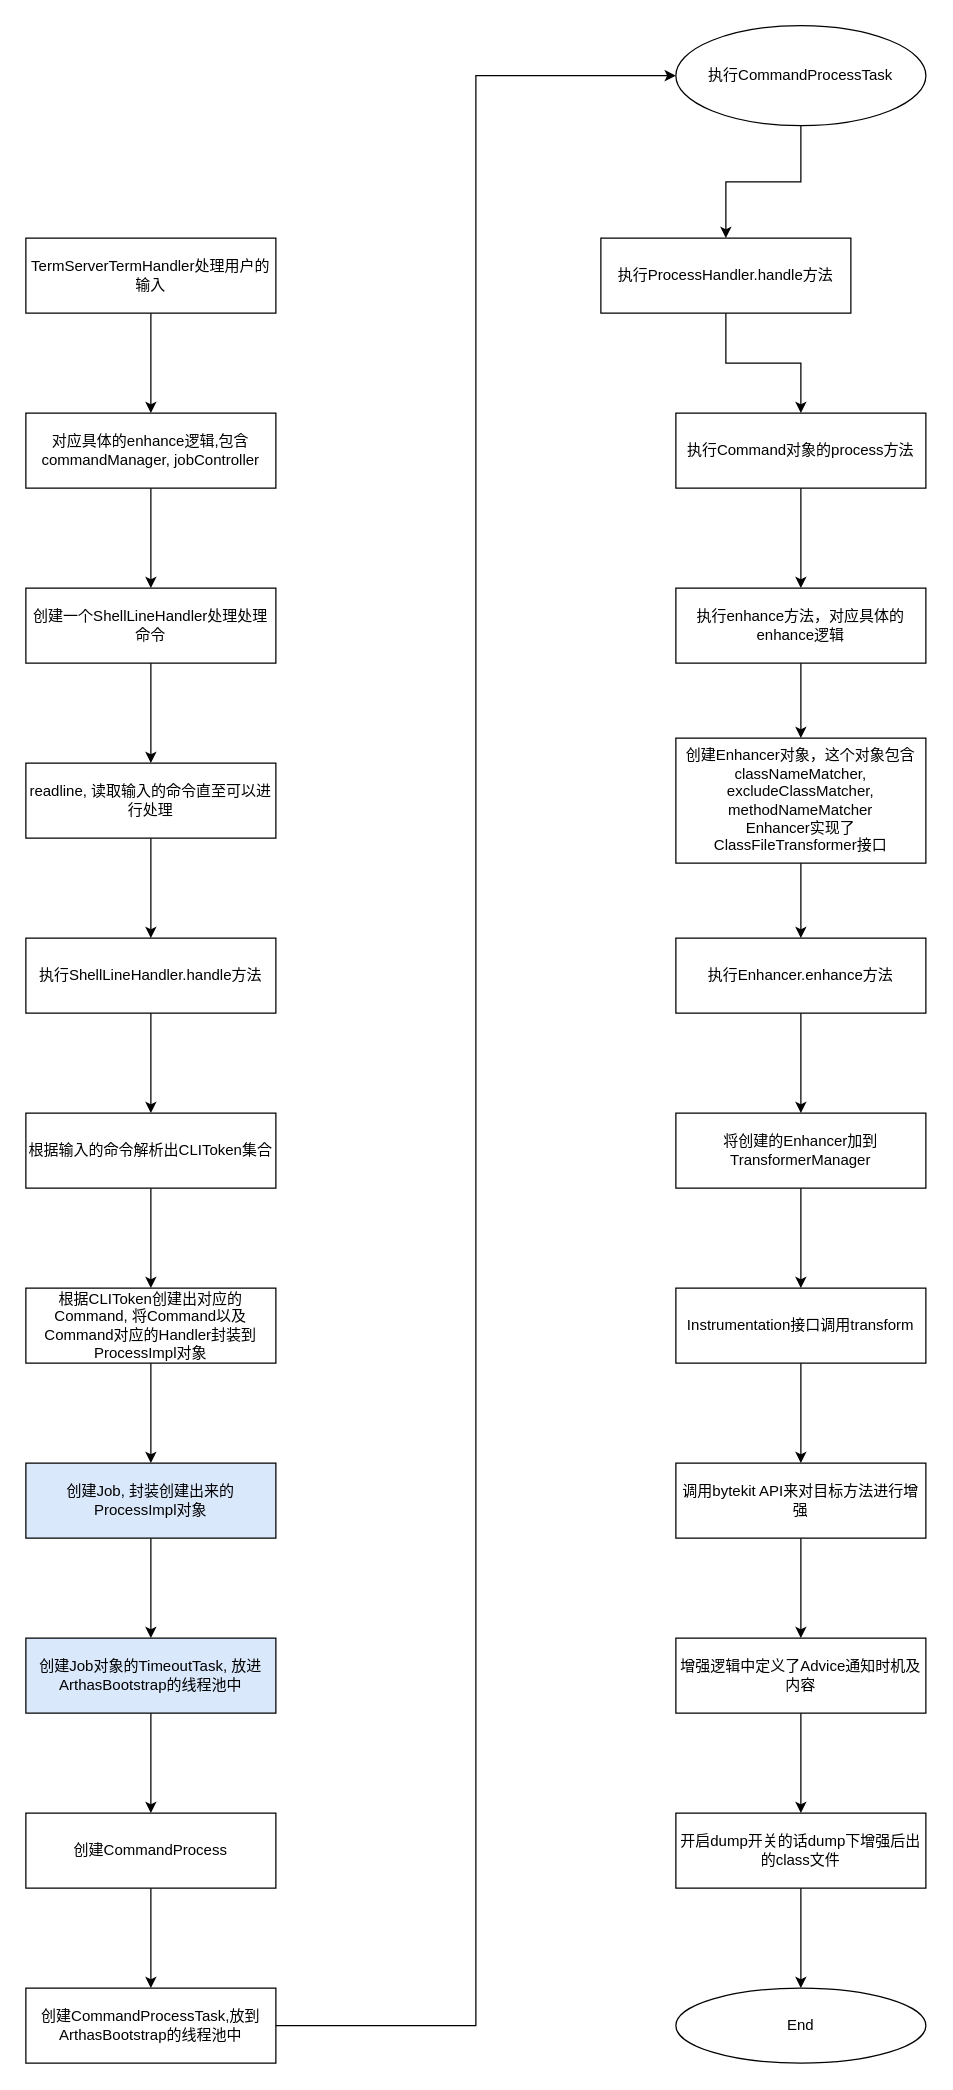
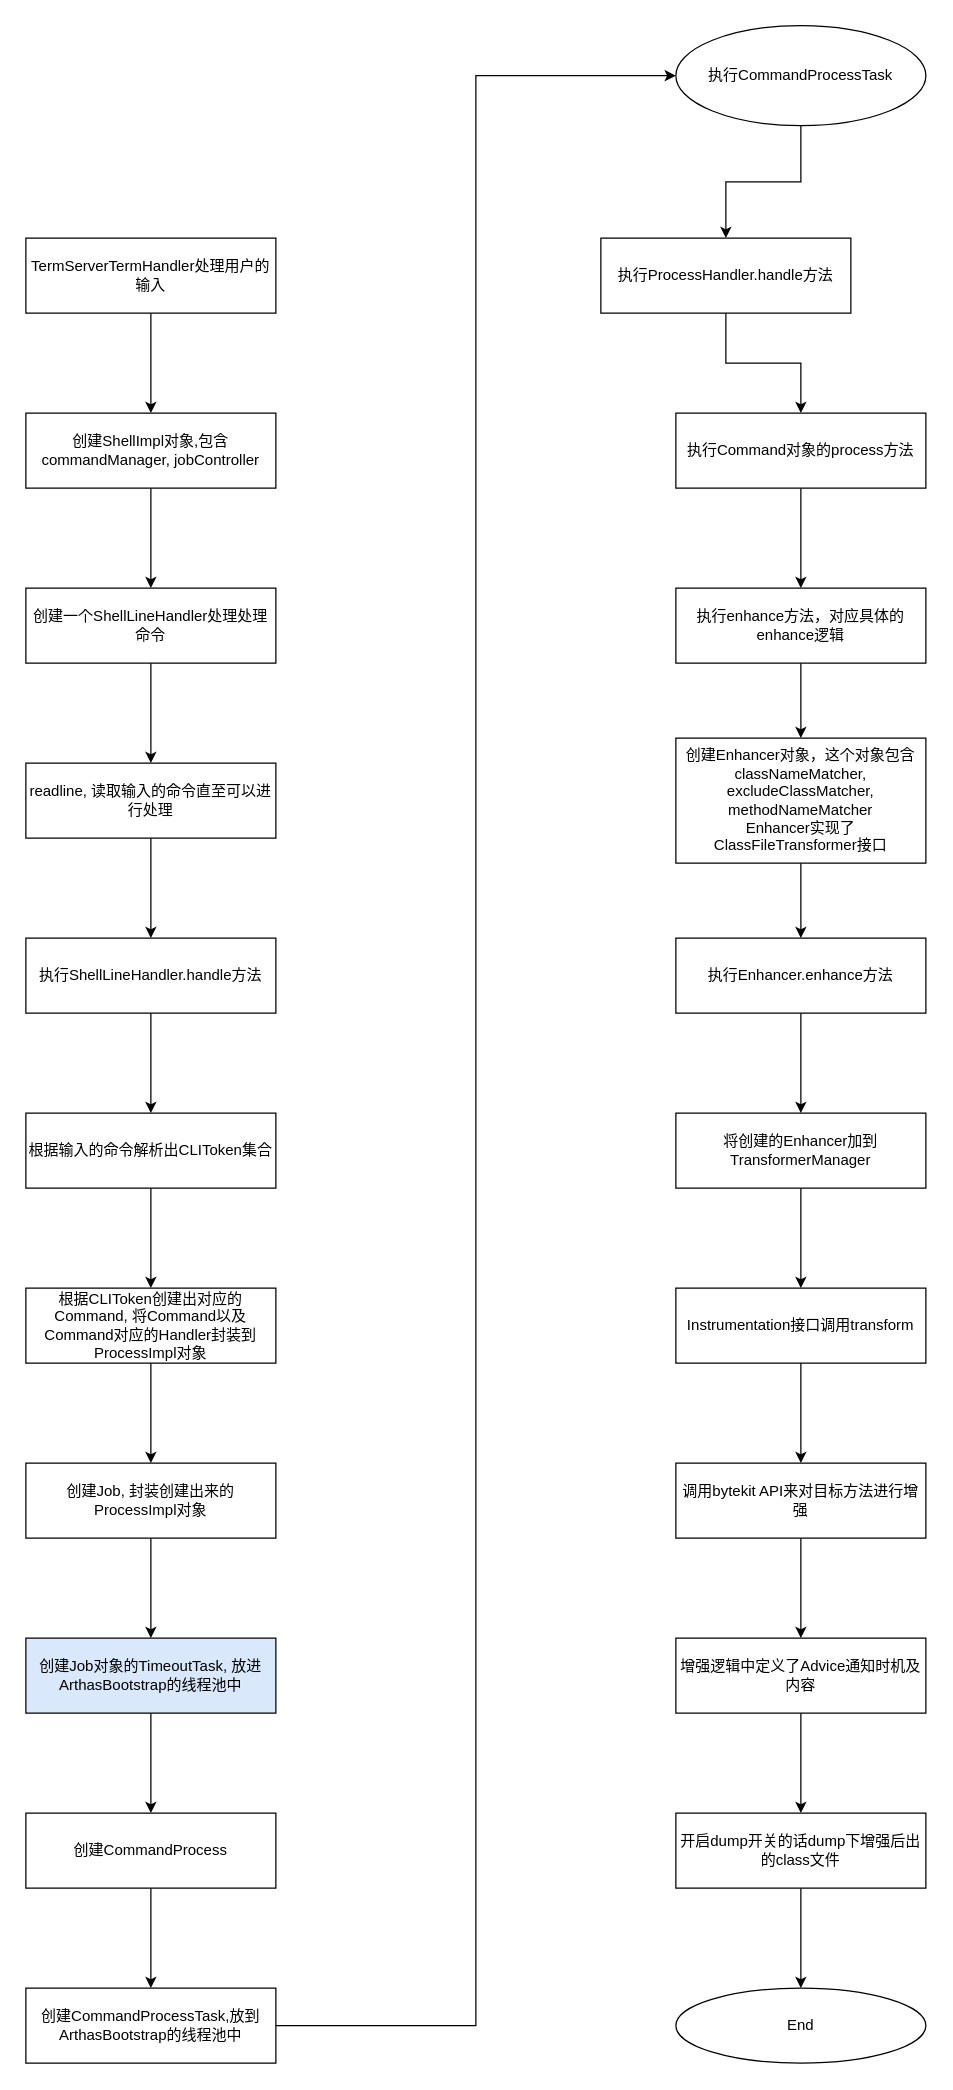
  <mxCell id="0" />
  <mxCell id="1" parent="0" />
  <mxCell id="2" value="" style="edgeStyle=orthogonalEdgeStyle;rounded=0;orthogonalLoop=1;jettySize=auto;html=1;" edge="1" parent="1" source="3" target="5"><mxGeometry relative="1" as="geometry" /></mxCell>
  <mxCell id="3" value="TermServerTermHandler处理用户的输入" style="whiteSpace=wrap;html=1;" vertex="1" parent="1"><mxGeometry x="20" y="190" width="200" height="60" as="geometry" /></mxCell>
  <mxCell id="4" value="" style="edgeStyle=orthogonalEdgeStyle;rounded=0;orthogonalLoop=1;jettySize=auto;html=1;" edge="1" parent="1" source="5" target="7"><mxGeometry relative="1" as="geometry" /></mxCell>
- <mxCell id="5" value="对应具体的enhance逻辑,包含commandManager, jobController" style="whiteSpace=wrap;html=1;" vertex="1" parent="1"><mxGeometry x="20" y="330" width="200" height="60" as="geometry" /></mxCell>
+ <mxCell id="5" value="创建ShellImpl对象,包含commandManager, jobController" style="whiteSpace=wrap;html=1;" vertex="1" parent="1"><mxGeometry x="20" y="330" width="200" height="60" as="geometry" /></mxCell>
  <mxCell id="6" value="" style="edgeStyle=orthogonalEdgeStyle;rounded=0;orthogonalLoop=1;jettySize=auto;html=1;" edge="1" parent="1" source="7" target="9"><mxGeometry relative="1" as="geometry" /></mxCell>
  <mxCell id="7" value="创建一个ShellLineHandler处理处理命令" style="whiteSpace=wrap;html=1;" vertex="1" parent="1"><mxGeometry x="20" y="470" width="200" height="60" as="geometry" /></mxCell>
  <mxCell id="8" value="" style="edgeStyle=orthogonalEdgeStyle;rounded=0;orthogonalLoop=1;jettySize=auto;html=1;" edge="1" parent="1" source="9" target="11"><mxGeometry relative="1" as="geometry" /></mxCell>
  <mxCell id="9" value="readline, 读取输入的命令直至可以进行处理" style="whiteSpace=wrap;html=1;" vertex="1" parent="1"><mxGeometry x="20" y="610" width="200" height="60" as="geometry" /></mxCell>
  <mxCell id="10" value="" style="edgeStyle=orthogonalEdgeStyle;rounded=0;orthogonalLoop=1;jettySize=auto;html=1;" edge="1" parent="1" source="11" target="13"><mxGeometry relative="1" as="geometry" /></mxCell>
  <mxCell id="11" value="执行ShellLineHandler.handle方法" style="whiteSpace=wrap;html=1;" vertex="1" parent="1"><mxGeometry x="20" y="750" width="200" height="60" as="geometry" /></mxCell>
  <mxCell id="12" value="" style="edgeStyle=orthogonalEdgeStyle;rounded=0;orthogonalLoop=1;jettySize=auto;html=1;" edge="1" parent="1" source="13" target="15"><mxGeometry relative="1" as="geometry" /></mxCell>
  <mxCell id="13" value="根据输入的命令解析出CLIToken集合" style="whiteSpace=wrap;html=1;" vertex="1" parent="1"><mxGeometry x="20" y="890" width="200" height="60" as="geometry" /></mxCell>
  <mxCell id="14" value="" style="edgeStyle=orthogonalEdgeStyle;rounded=0;orthogonalLoop=1;jettySize=auto;html=1;" edge="1" parent="1" source="15" target="17"><mxGeometry relative="1" as="geometry" /></mxCell>
  <mxCell id="15" value="根据CLIToken创建出对应的Command, 将Command以及Command对应的Handler封装到ProcessImpl对象" style="whiteSpace=wrap;html=1;" vertex="1" parent="1"><mxGeometry x="20" y="1030" width="200" height="60" as="geometry" /></mxCell>
  <mxCell id="16" value="" style="edgeStyle=orthogonalEdgeStyle;rounded=0;orthogonalLoop=1;jettySize=auto;html=1;" edge="1" parent="1" source="17" target="19"><mxGeometry relative="1" as="geometry" /></mxCell>
- <mxCell id="17" value="创建Job, 封装创建出来的ProcessImpl对象" style="whiteSpace=wrap;html=1;fillColor=#dae8fc;" vertex="1" parent="1"><mxGeometry x="20" y="1170" width="200" height="60" as="geometry" /></mxCell>
+ <mxCell id="17" value="创建Job, 封装创建出来的ProcessImpl对象" style="whiteSpace=wrap;html=1;" vertex="1" parent="1"><mxGeometry x="20" y="1170" width="200" height="60" as="geometry" /></mxCell>
  <mxCell id="18" value="" style="edgeStyle=orthogonalEdgeStyle;rounded=0;orthogonalLoop=1;jettySize=auto;html=1;" edge="1" parent="1" source="19" target="21"><mxGeometry relative="1" as="geometry" /></mxCell>
  <mxCell id="19" value="创建Job对象的TimeoutTask, 放进ArthasBootstrap的线程池中" style="whiteSpace=wrap;html=1;fillColor=#dae8fc;" vertex="1" parent="1"><mxGeometry x="20" y="1310" width="200" height="60" as="geometry" /></mxCell>
  <mxCell id="20" value="" style="edgeStyle=orthogonalEdgeStyle;rounded=0;orthogonalLoop=1;jettySize=auto;html=1;" edge="1" parent="1" source="21" target="22"><mxGeometry relative="1" as="geometry" /></mxCell>
  <mxCell id="21" value="创建CommandProcess" style="whiteSpace=wrap;html=1;" vertex="1" parent="1"><mxGeometry x="20" y="1450" width="200" height="60" as="geometry" /></mxCell>
  <mxCell id="22" value="创建CommandProcessTask,放到ArthasBootstrap的线程池中" style="whiteSpace=wrap;html=1;" vertex="1" parent="1"><mxGeometry x="20" y="1590" width="200" height="60" as="geometry" /></mxCell>
  <mxCell id="23" value="" style="edgeStyle=orthogonalEdgeStyle;rounded=0;orthogonalLoop=1;jettySize=auto;html=1;" edge="1" parent="1" source="24" target="26"><mxGeometry relative="1" as="geometry" /></mxCell>
  <mxCell id="24" value="执行CommandProcessTask" style="ellipse;whiteSpace=wrap;html=1;" vertex="1" parent="1"><mxGeometry x="540" width="200" height="80" as="geometry" y="20" /></mxCell>
  <mxCell id="25" value="" style="edgeStyle=orthogonalEdgeStyle;rounded=0;orthogonalLoop=1;jettySize=auto;html=1;" edge="1" parent="1" source="26" target="28"><mxGeometry relative="1" as="geometry" /></mxCell>
  <mxCell id="26" value="执行ProcessHandler.handle方法" style="whiteSpace=wrap;html=1;" vertex="1" parent="1"><mxGeometry x="480" y="190" width="200" height="60" as="geometry" /></mxCell>
  <mxCell id="27" value="" style="edgeStyle=orthogonalEdgeStyle;rounded=0;orthogonalLoop=1;jettySize=auto;html=1;" edge="1" parent="1" source="28" target="30"><mxGeometry relative="1" as="geometry" /></mxCell>
  <mxCell id="28" value="执行Command对象的process方法" style="whiteSpace=wrap;html=1;" vertex="1" parent="1"><mxGeometry x="540" y="330" width="200" height="60" as="geometry" /></mxCell>
  <mxCell id="29" value="" style="edgeStyle=orthogonalEdgeStyle;rounded=0;orthogonalLoop=1;jettySize=auto;html=1;" edge="1" parent="1" source="30" target="32"><mxGeometry relative="1" as="geometry" /></mxCell>
  <mxCell id="30" value="执行enhance方法，对应具体的enhance逻辑" style="whiteSpace=wrap;html=1;" vertex="1" parent="1"><mxGeometry x="540" y="470" width="200" height="60" as="geometry" /></mxCell>
  <mxCell id="31" value="" style="edgeStyle=orthogonalEdgeStyle;rounded=0;orthogonalLoop=1;jettySize=auto;html=1;" edge="1" parent="1" source="32" target="34"><mxGeometry relative="1" as="geometry" /></mxCell>
  <mxCell id="32" value="创建Enhancer对象，这个对象包含classNameMatcher,&lt;br&gt;excludeClassMatcher,&lt;br&gt;methodNameMatcher&lt;br&gt;Enhancer实现了&lt;br&gt;ClassFileTransformer接口" style="whiteSpace=wrap;html=1;" vertex="1" parent="1"><mxGeometry x="540" y="590" width="200" height="100" as="geometry" /></mxCell>
  <mxCell id="33" value="" style="edgeStyle=orthogonalEdgeStyle;rounded=0;orthogonalLoop=1;jettySize=auto;html=1;" edge="1" parent="1" source="34" target="36"><mxGeometry relative="1" as="geometry" /></mxCell>
  <mxCell id="34" value="执行Enhancer.enhance方法" style="whiteSpace=wrap;html=1;" vertex="1" parent="1"><mxGeometry x="540" y="750" width="200" height="60" as="geometry" /></mxCell>
  <mxCell id="35" value="" style="edgeStyle=orthogonalEdgeStyle;rounded=0;orthogonalLoop=1;jettySize=auto;html=1;" edge="1" parent="1" source="36" target="38"><mxGeometry relative="1" as="geometry" /></mxCell>
  <mxCell id="36" value="将创建的Enhancer加到TransformerManager" style="whiteSpace=wrap;html=1;" vertex="1" parent="1"><mxGeometry x="540" y="890" width="200" height="60" as="geometry" /></mxCell>
  <mxCell id="37" value="" style="edgeStyle=orthogonalEdgeStyle;rounded=0;orthogonalLoop=1;jettySize=auto;html=1;" edge="1" parent="1" source="38" target="40"><mxGeometry relative="1" as="geometry" /></mxCell>
  <mxCell id="38" value="Instrumentation接口调用transform" style="whiteSpace=wrap;html=1;" vertex="1" parent="1"><mxGeometry x="540" y="1030" width="200" height="60" as="geometry" /></mxCell>
  <mxCell id="39" value="" style="edgeStyle=orthogonalEdgeStyle;rounded=0;orthogonalLoop=1;jettySize=auto;html=1;" edge="1" parent="1" source="40" target="42"><mxGeometry relative="1" as="geometry" /></mxCell>
  <mxCell id="40" value="调用bytekit API来对目标方法进行增强" style="whiteSpace=wrap;html=1;" vertex="1" parent="1"><mxGeometry x="540" y="1170" width="200" height="60" as="geometry" /></mxCell>
  <mxCell id="41" value="" style="edgeStyle=orthogonalEdgeStyle;rounded=0;orthogonalLoop=1;jettySize=auto;html=1;" edge="1" parent="1" source="42" target="44"><mxGeometry relative="1" as="geometry" /></mxCell>
  <mxCell id="42" value="增强逻辑中定义了Advice通知时机及内容" style="whiteSpace=wrap;html=1;" vertex="1" parent="1"><mxGeometry x="540" y="1310" width="200" height="60" as="geometry" /></mxCell>
  <mxCell id="43" value="" style="edgeStyle=orthogonalEdgeStyle;rounded=0;orthogonalLoop=1;jettySize=auto;html=1;" edge="1" parent="1" source="44" target="45"><mxGeometry relative="1" as="geometry" /></mxCell>
  <mxCell id="44" value="开启dump开关的话dump下增强后出的class文件" style="whiteSpace=wrap;html=1;" vertex="1" parent="1"><mxGeometry x="540" y="1450" width="200" height="60" as="geometry" /></mxCell>
  <mxCell id="45" value="End" style="ellipse;whiteSpace=wrap;html=1;" vertex="1" parent="1"><mxGeometry x="540" y="1590" width="200" height="60" as="geometry" /></mxCell>
  <mxCell id="46" value="" style="endArrow=classic;html=1;rounded=0;exitX=1;exitY=0.5;exitDx=0;exitDy=0;entryX=0;entryY=0.5;entryDx=0;entryDy=0;" edge="1" parent="1" source="22" target="24"><mxGeometry width="50" height="50" relative="1" as="geometry"><mxPoint x="-260" y="890" as="sourcePoint" /><mxPoint x="-210" y="840" as="targetPoint" /><Array as="points"><mxPoint x="380" y="1620" /><mxPoint x="380" y="60" /></Array></mxGeometry></mxCell>
